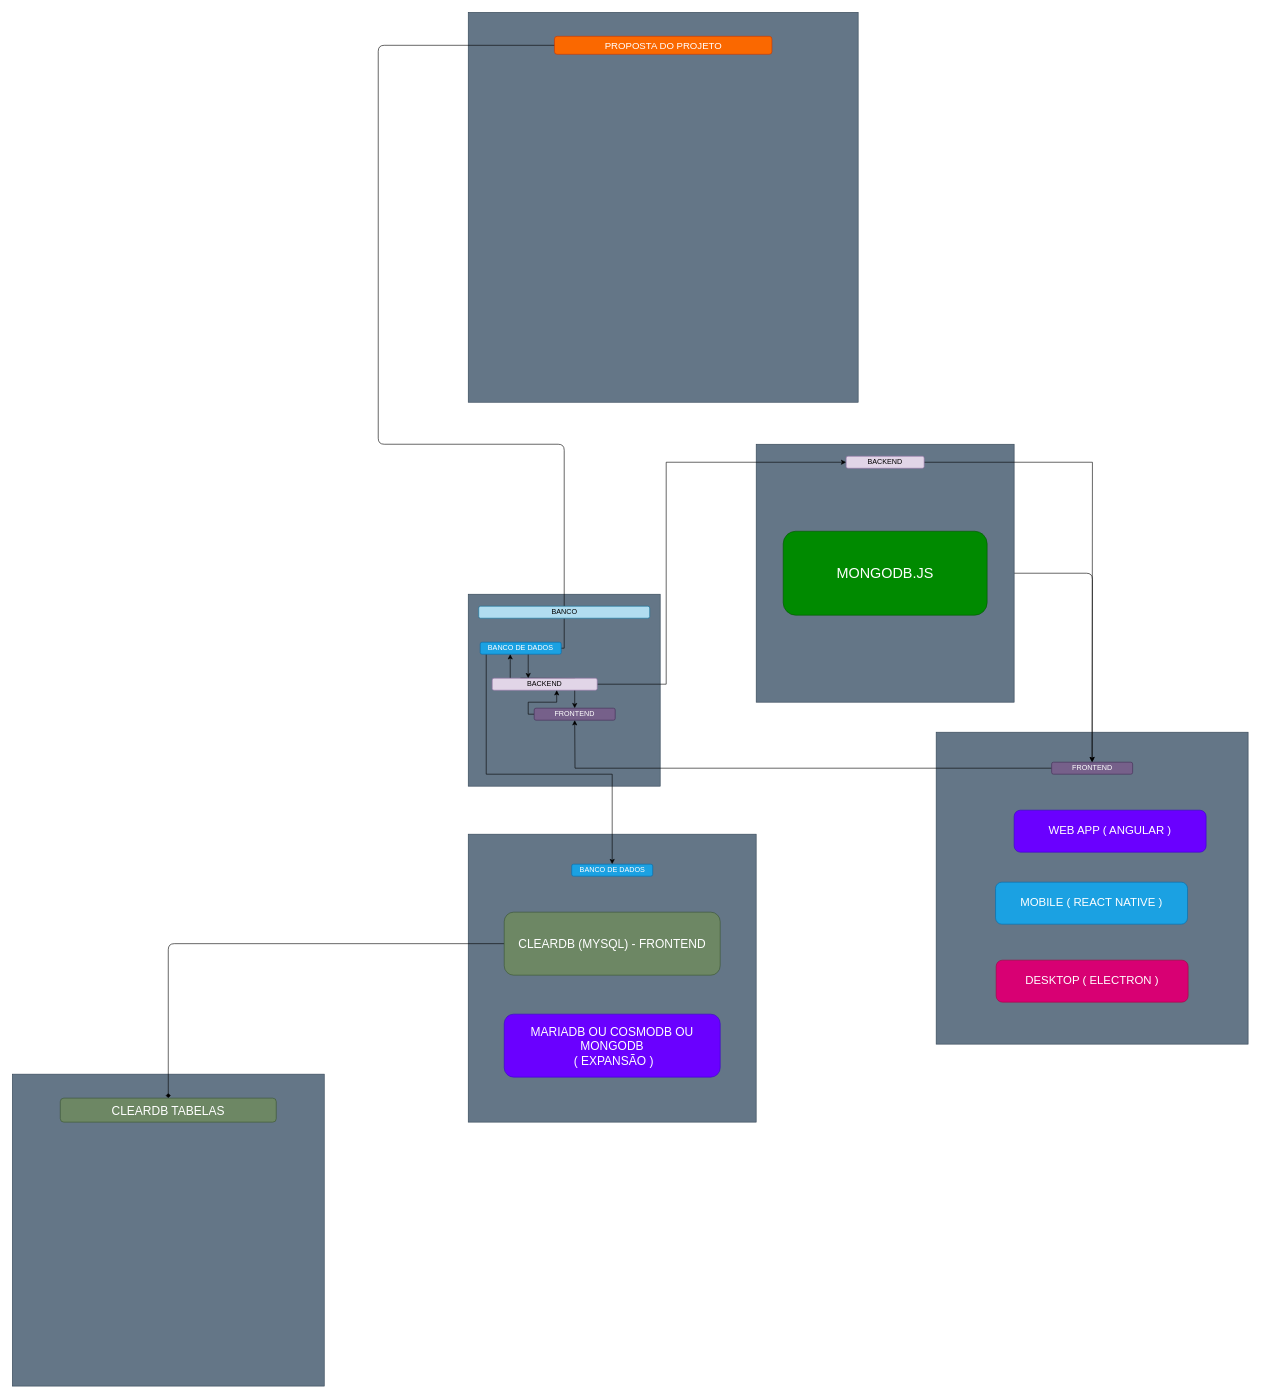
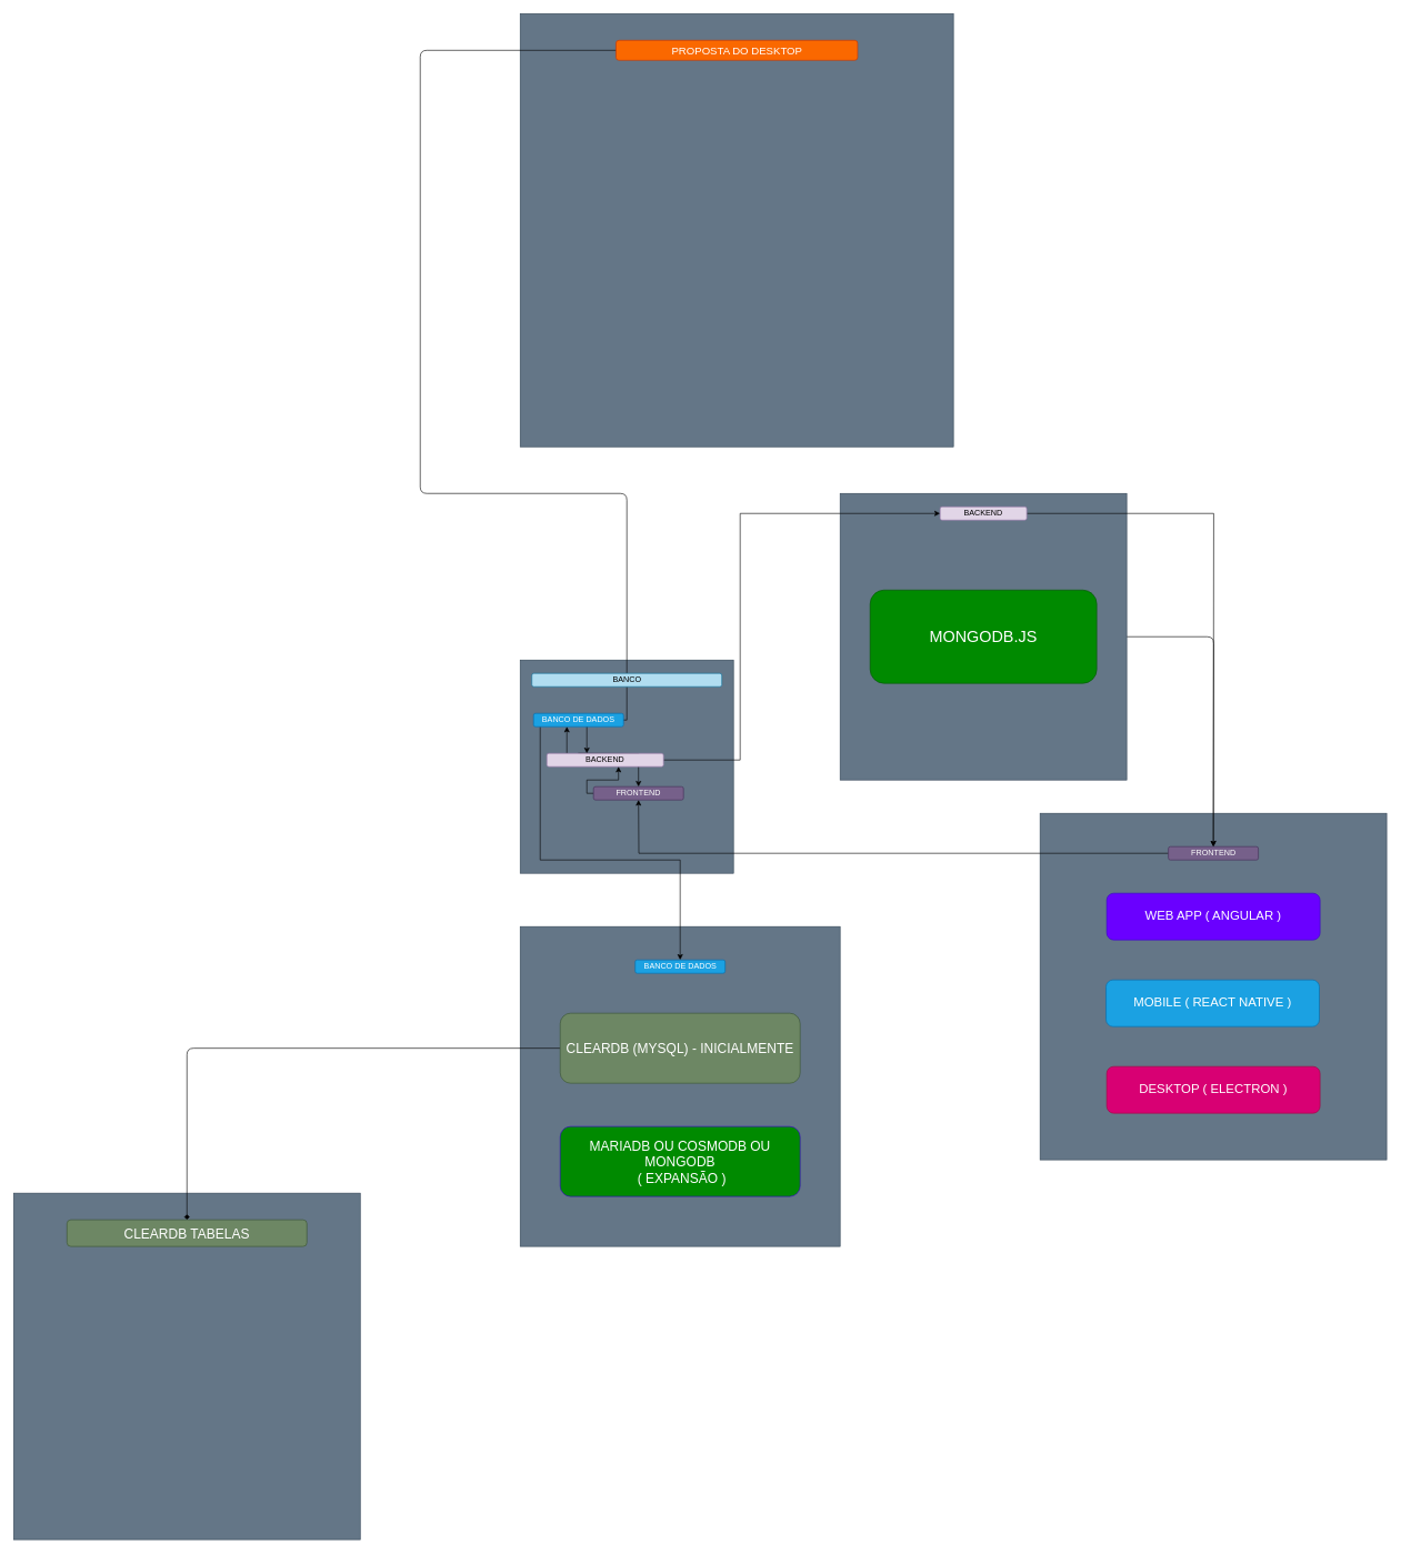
  <mxCell id="0" />
  <mxCell id="1" parent="0" />
  <mxCell id="2" value="" style="whiteSpace=wrap;html=1;aspect=fixed;fillColor=#647687;strokeColor=#314354;fontColor=#ffffff;" vertex="1" parent="1"><mxGeometry x="20" y="1790" width="520" height="520" as="geometry" /></mxCell>
  <mxCell id="3" value="" style="whiteSpace=wrap;html=1;aspect=fixed;fillColor=#647687;strokeColor=#314354;fontColor=#ffffff;" vertex="1" parent="1"><mxGeometry x="780" y="20" width="650" height="650" as="geometry" /></mxCell>
  <mxCell id="4" value="" style="whiteSpace=wrap;html=1;aspect=fixed;fillColor=#647687;strokeColor=#314354;fontColor=#ffffff;" vertex="1" parent="1"><mxGeometry x="1560" y="1220" width="520" height="520" as="geometry" /></mxCell>
  <mxCell id="5" value="" style="whiteSpace=wrap;html=1;aspect=fixed;fillColor=#647687;strokeColor=#314354;fontColor=#ffffff;" vertex="1" parent="1"><mxGeometry x="780" y="1390" width="480" height="480" as="geometry" /></mxCell>
  <mxCell id="6" value="" style="edgeStyle=orthogonalEdgeStyle;rounded=1;orthogonalLoop=1;jettySize=auto;html=1;strokeWidth=1;" edge="1" parent="1" source="7"><mxGeometry relative="1" as="geometry"><mxPoint x="1820" y="1270" as="targetPoint" /></mxGeometry></mxCell>
  <mxCell id="7" value="" style="whiteSpace=wrap;html=1;aspect=fixed;fillColor=#647687;strokeColor=#314354;fontColor=#ffffff;" vertex="1" parent="1"><mxGeometry x="1260" y="740" width="430" height="430" as="geometry" /></mxCell>
  <mxCell id="8" value="" style="whiteSpace=wrap;html=1;aspect=fixed;fillColor=#647687;strokeColor=#314354;fontColor=#ffffff;" vertex="1" parent="1"><mxGeometry x="780" y="990" width="320" height="320" as="geometry" /></mxCell>
  <mxCell id="9" value="" style="edgeStyle=orthogonalEdgeStyle;rounded=0;orthogonalLoop=1;jettySize=auto;html=1;" edge="1" parent="1" source="11" target="17"><mxGeometry relative="1" as="geometry"><Array as="points"><mxPoint x="940" y="1080" /><mxPoint x="880" y="1080" /></Array></mxGeometry></mxCell>
  <mxCell id="10" value="" style="edgeStyle=orthogonalEdgeStyle;rounded=1;orthogonalLoop=1;jettySize=auto;html=1;strokeWidth=1;" edge="1" parent="1" source="11"><mxGeometry relative="1" as="geometry"><mxPoint x="962.5" y="75" as="targetPoint" /><Array as="points"><mxPoint x="940" y="740" /><mxPoint x="630" y="740" /><mxPoint x="630" y="75" /></Array></mxGeometry></mxCell>
  <mxCell id="11" value="BANCO" style="rounded=1;whiteSpace=wrap;html=1;fillColor=#b1ddf0;strokeColor=#10739e;" vertex="1" parent="1"><mxGeometry x="797.5" y="1010" width="285" height="20" as="geometry" /></mxCell>
  <mxCell id="12" value="" style="edgeStyle=orthogonalEdgeStyle;rounded=0;orthogonalLoop=1;jettySize=auto;html=1;" edge="1" parent="1" target="19"><mxGeometry relative="1" as="geometry"><mxPoint x="867" y="1130" as="sourcePoint" /></mxGeometry></mxCell>
  <mxCell id="13" value="" style="edgeStyle=orthogonalEdgeStyle;rounded=0;orthogonalLoop=1;jettySize=auto;html=1;" edge="1" parent="1" source="14" target="22"><mxGeometry relative="1" as="geometry"><Array as="points"><mxPoint x="810" y="1290" /><mxPoint x="1020" y="1290" /></Array></mxGeometry></mxCell>
  <mxCell id="14" value="BANCO DE DADOS" style="rounded=1;whiteSpace=wrap;html=1;fillColor=#1ba1e2;strokeColor=#006EAF;fontColor=#ffffff;" vertex="1" parent="1"><mxGeometry x="800" y="1070" width="135" height="20" as="geometry" /></mxCell>
  <mxCell id="15" value="" style="edgeStyle=orthogonalEdgeStyle;rounded=0;orthogonalLoop=1;jettySize=auto;html=1;" edge="1" parent="1" source="17" target="21"><mxGeometry relative="1" as="geometry"><Array as="points"><mxPoint x="1110" y="1140" /><mxPoint x="1110" y="770" /></Array></mxGeometry></mxCell>
  <mxCell id="16" value="" style="edgeStyle=orthogonalEdgeStyle;rounded=0;orthogonalLoop=1;jettySize=auto;html=1;" edge="1" parent="1" source="17"><mxGeometry relative="1" as="geometry"><mxPoint x="850" y="1090" as="targetPoint" /><Array as="points"><mxPoint x="850" y="1090" /></Array></mxGeometry></mxCell>
  <mxCell id="17" value="BACKEND" style="rounded=1;whiteSpace=wrap;html=1;fillColor=#e1d5e7;strokeColor=#9673a6;" vertex="1" parent="1"><mxGeometry x="820" y="1130" width="175" height="20" as="geometry" /></mxCell>
  <mxCell id="18" value="" style="edgeStyle=orthogonalEdgeStyle;rounded=0;orthogonalLoop=1;jettySize=auto;html=1;" edge="1" parent="1" source="19"><mxGeometry relative="1" as="geometry"><mxPoint x="927.5" y="1150" as="targetPoint" /><Array as="points"><mxPoint x="880" y="1190" /><mxPoint x="880" y="1170" /><mxPoint x="928" y="1170" /></Array></mxGeometry></mxCell>
  <mxCell id="19" value="FRONTEND" style="rounded=1;whiteSpace=wrap;html=1;fillColor=#76608a;strokeColor=#432D57;fontColor=#ffffff;" vertex="1" parent="1"><mxGeometry x="890" y="1180" width="135" height="20" as="geometry" /></mxCell>
  <mxCell id="20" value="" style="edgeStyle=orthogonalEdgeStyle;rounded=0;orthogonalLoop=1;jettySize=auto;html=1;" edge="1" parent="1" source="21"><mxGeometry relative="1" as="geometry"><mxPoint x="1820" y="1270" as="targetPoint" /></mxGeometry></mxCell>
  <mxCell id="21" value="BACKEND" style="rounded=1;whiteSpace=wrap;html=1;fillColor=#e1d5e7;strokeColor=#9673a6;" vertex="1" parent="1"><mxGeometry x="1410" y="760" width="130" height="20" as="geometry" /></mxCell>
  <mxCell id="22" value="BANCO DE DADOS" style="rounded=1;whiteSpace=wrap;html=1;fillColor=#1ba1e2;strokeColor=#006EAF;fontColor=#ffffff;" vertex="1" parent="1"><mxGeometry x="952.5" y="1440" width="135" height="20" as="geometry" /></mxCell>
  <mxCell id="23" value="" style="edgeStyle=orthogonalEdgeStyle;rounded=0;orthogonalLoop=1;jettySize=auto;html=1;" edge="1" parent="1" source="24"><mxGeometry relative="1" as="geometry"><mxPoint x="957.5" y="1200" as="targetPoint" /></mxGeometry></mxCell>
  <mxCell id="24" value="FRONTEND" style="rounded=1;whiteSpace=wrap;html=1;fillColor=#76608a;strokeColor=#432D57;fontColor=#ffffff;" vertex="1" parent="1"><mxGeometry x="1752.5" y="1270" width="135" height="20" as="geometry" /></mxCell>
- <mxCell id="25" value="&lt;font color=&quot;#ffffff&quot; style=&quot;font-size: 19px&quot;&gt;WEB APP ( ANGULAR )&lt;/font&gt;" style="rounded=1;whiteSpace=wrap;html=1;fillColor=#6a00ff;strokeColor=#3700CC;fontColor=#ffffff;" vertex="1" parent="1"><mxGeometry x="1690" y="1350" width="320" height="70" as="geometry" /></mxCell>
+ <mxCell id="25" value="&lt;font color=&quot;#ffffff&quot; style=&quot;font-size: 19px&quot;&gt;WEB APP ( ANGULAR )&lt;/font&gt;" style="rounded=1;whiteSpace=wrap;html=1;fillColor=#6a00ff;strokeColor=#3700CC;fontColor=#ffffff;" vertex="1" parent="1"><mxGeometry x="1660" y="1340" width="320" height="70" as="geometry" /></mxCell>
  <mxCell id="26" value="&lt;font style=&quot;font-size: 19px&quot; color=&quot;#ffffff&quot;&gt;MOBILE ( REACT NATIVE )&lt;/font&gt;" style="rounded=1;whiteSpace=wrap;html=1;fillColor=#1ba1e2;strokeColor=#006EAF;fontColor=#ffffff;" vertex="1" parent="1"><mxGeometry x="1659" y="1470" width="320" height="70" as="geometry" /></mxCell>
  <mxCell id="27" value="&lt;font style=&quot;font-size: 19px&quot; color=&quot;#ffffff&quot;&gt;DESKTOP ( ELECTRON )&lt;/font&gt;" style="rounded=1;whiteSpace=wrap;html=1;fillColor=#d80073;strokeColor=#A50040;fontColor=#ffffff;" vertex="1" parent="1"><mxGeometry x="1660" y="1600" width="320" height="70" as="geometry" /></mxCell>
  <mxCell id="28" value="&lt;font color=&quot;#ffffff&quot; style=&quot;font-size: 24px&quot;&gt;MONGODB.JS&lt;/font&gt;" style="rounded=1;whiteSpace=wrap;html=1;fillColor=#008a00;strokeColor=#005700;fontColor=#ffffff;" vertex="1" parent="1"><mxGeometry x="1305" y="885" width="340" height="140" as="geometry" /></mxCell>
  <mxCell id="29" value="" style="edgeStyle=orthogonalEdgeStyle;rounded=1;orthogonalLoop=1;jettySize=auto;html=1;strokeWidth=1;endArrow=diamond;" edge="1" parent="1" source="30" target="33"><mxGeometry relative="1" as="geometry" /></mxCell>
- <mxCell id="30" value="&lt;font color=&quot;#ffffff&quot; style=&quot;font-size: 20px&quot;&gt;CLEARDB (MYSQL) - FRONTEND&lt;/font&gt;" style="rounded=1;whiteSpace=wrap;html=1;fillColor=#6d8764;strokeColor=#3A5431;fontColor=#ffffff;" vertex="1" parent="1"><mxGeometry x="840" y="1520" width="360" height="105" as="geometry" /></mxCell>
- <mxCell id="31" value="&lt;font color=&quot;#ffffff&quot; style=&quot;font-size: 20px&quot;&gt;MARIADB OU COSMODB OU MONGODB&lt;br&gt;&amp;nbsp;( EXPANSÃO )&lt;/font&gt;" style="rounded=1;whiteSpace=wrap;html=1;fillColor=#6a00ff;strokeColor=#3700CC;fontColor=#ffffff;" vertex="1" parent="1"><mxGeometry x="840" y="1690" width="360" height="105" as="geometry" /></mxCell>
- <mxCell id="32" value="&lt;font color=&quot;#ffffff&quot; style=&quot;font-size: 16px&quot;&gt;PROPOSTA DO PROJETO&lt;/font&gt;" style="rounded=1;whiteSpace=wrap;html=1;fillColor=#fa6800;strokeColor=#C73500;fontColor=#ffffff;" vertex="1" parent="1"><mxGeometry x="923.75" y="60" width="362.5" height="30" as="geometry" /></mxCell>
+ <mxCell id="30" value="&lt;font color=&quot;#ffffff&quot; style=&quot;font-size: 20px&quot;&gt;CLEARDB (MYSQL) - INICIALMENTE&lt;/font&gt;" style="rounded=1;whiteSpace=wrap;html=1;fillColor=#6d8764;strokeColor=#3A5431;fontColor=#ffffff;" vertex="1" parent="1"><mxGeometry x="840" y="1520" width="360" height="105" as="geometry" /></mxCell>
+ <mxCell id="31" value="&lt;font color=&quot;#ffffff&quot; style=&quot;font-size: 20px&quot;&gt;MARIADB OU COSMODB OU MONGODB&lt;br&gt;&amp;nbsp;( EXPANSÃO )&lt;/font&gt;" style="rounded=1;whiteSpace=wrap;html=1;fillColor=#008a00;strokeColor=#3700CC;fontColor=#ffffff;" vertex="1" parent="1"><mxGeometry x="840" y="1690" width="360" height="105" as="geometry" /></mxCell>
+ <mxCell id="32" value="&lt;font color=&quot;#ffffff&quot; style=&quot;font-size: 16px&quot;&gt;PROPOSTA DO DESKTOP&lt;/font&gt;" style="rounded=1;whiteSpace=wrap;html=1;fillColor=#fa6800;strokeColor=#C73500;fontColor=#ffffff;" vertex="1" parent="1"><mxGeometry x="923.75" y="60" width="362.5" height="30" as="geometry" /></mxCell>
  <mxCell id="33" value="&lt;font color=&quot;#ffffff&quot; style=&quot;font-size: 20px&quot;&gt;CLEARDB TABELAS&lt;/font&gt;" style="rounded=1;whiteSpace=wrap;html=1;fillColor=#6d8764;strokeColor=#3A5431;fontColor=#ffffff;" vertex="1" parent="1"><mxGeometry x="100" y="1830" width="360" height="40" as="geometry" /></mxCell>
